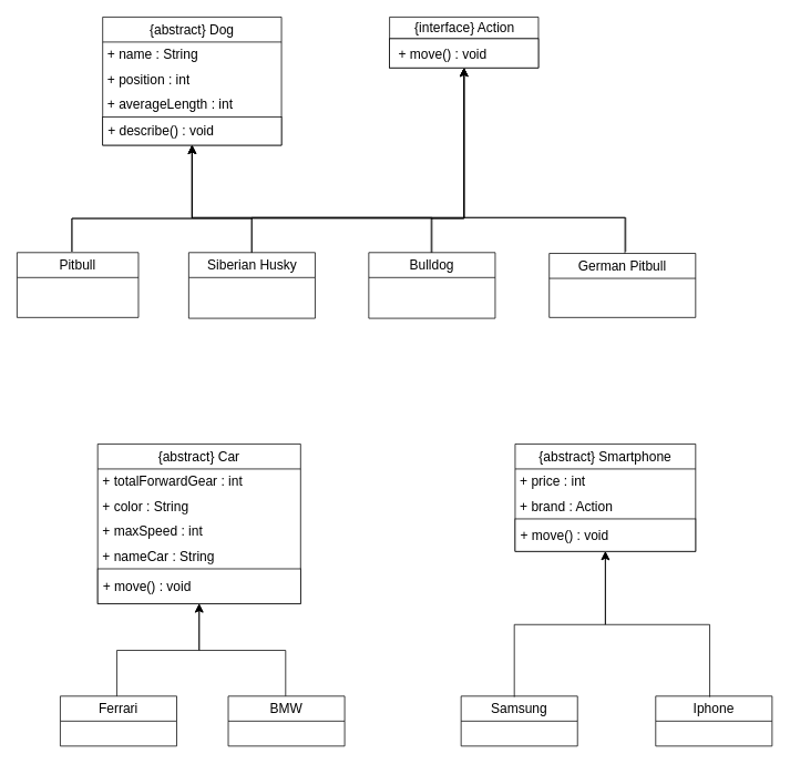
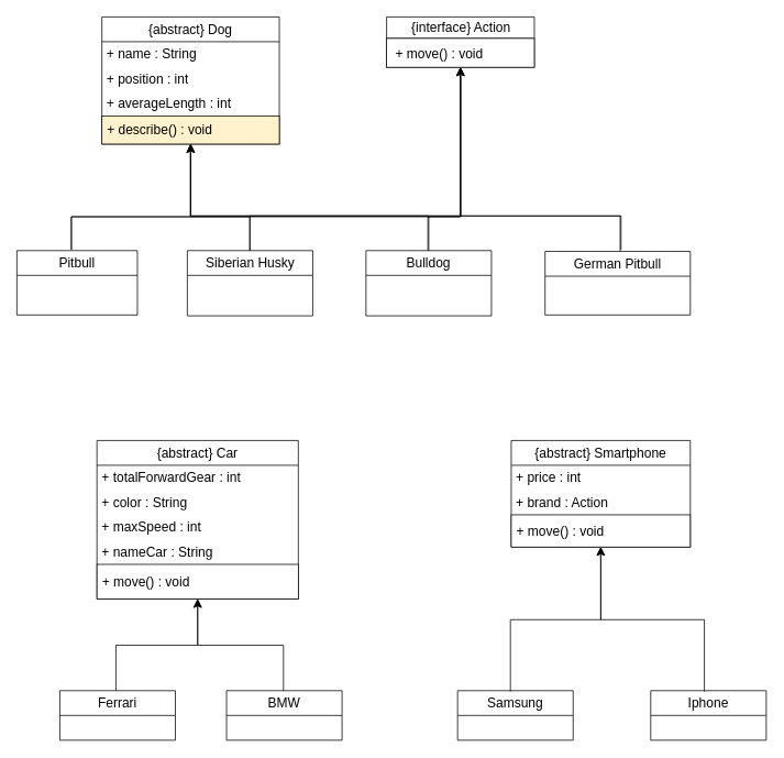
  <mxCell id="0" />
  <mxCell id="1" parent="0" />
  <mxCell id="2" value="{abstract} Dog" style="swimlane;fontStyle=0;childLayout=stackLayout;horizontal=1;startSize=30;horizontalStack=0;resizeParent=1;resizeParentMax=0;resizeLast=0;collapsible=1;marginBottom=0;whiteSpace=wrap;html=1;fontSize=16;" parent="1" vertex="1"><mxGeometry x="123" y="20" width="215" height="154" as="geometry" /></mxCell>
  <mxCell id="3" value="+ name : String" style="text;strokeColor=none;fillColor=none;align=left;verticalAlign=middle;spacingLeft=4;spacingRight=4;overflow=hidden;points=[[0,0.5],[1,0.5]];portConstraint=eastwest;rotatable=0;whiteSpace=wrap;html=1;fontSize=16;" parent="2" vertex="1"><mxGeometry y="30" width="215" height="30" as="geometry" /></mxCell>
  <mxCell id="4" value="+ position : int" style="text;strokeColor=none;fillColor=none;align=left;verticalAlign=middle;spacingLeft=4;spacingRight=4;overflow=hidden;points=[[0,0.5],[1,0.5]];portConstraint=eastwest;rotatable=0;whiteSpace=wrap;html=1;fontSize=16;" parent="2" vertex="1"><mxGeometry y="60" width="215" height="30" as="geometry" /></mxCell>
  <mxCell id="5" value="+ averageLength : int" style="text;strokeColor=none;fillColor=none;align=left;verticalAlign=middle;spacingLeft=4;spacingRight=4;overflow=hidden;points=[[0,0.5],[1,0.5]];portConstraint=eastwest;rotatable=0;whiteSpace=wrap;html=1;fontSize=16;" parent="2" vertex="1"><mxGeometry y="90" width="215" height="30" as="geometry" /></mxCell>
- <mxCell id="6" value="&amp;nbsp;+ describe() : void" style="rounded=0;whiteSpace=wrap;html=1;fontSize=16;align=left;" parent="2" vertex="1"><mxGeometry y="120" width="215" height="34" as="geometry" /></mxCell>
+ <mxCell id="6" value="&amp;nbsp;+ describe() : void" style="rounded=0;whiteSpace=wrap;html=1;fontSize=16;align=left;fillColor=#fff2cc;" parent="2" vertex="1"><mxGeometry y="120" width="215" height="34" as="geometry" /></mxCell>
  <mxCell id="7" value="{interface} Action" style="swimlane;fontStyle=0;childLayout=stackLayout;horizontal=1;startSize=26;fillColor=none;horizontalStack=0;resizeParent=1;resizeParentMax=0;resizeLast=0;collapsible=1;marginBottom=0;html=1;fontSize=16;" parent="1" vertex="1"><mxGeometry x="468" y="20" width="179" height="61" as="geometry" /></mxCell>
  <mxCell id="8" value="&amp;nbsp;&amp;nbsp;+ move() : void" style="rounded=0;whiteSpace=wrap;html=1;fontSize=16;align=left;" parent="7" vertex="1"><mxGeometry y="26" width="179" height="35" as="geometry" /></mxCell>
  <mxCell id="9" value="Pitbull" style="swimlane;fontStyle=0;childLayout=stackLayout;horizontal=1;startSize=30;horizontalStack=0;resizeParent=1;resizeParentMax=0;resizeLast=0;collapsible=1;marginBottom=0;whiteSpace=wrap;html=1;fontSize=16;" parent="1" vertex="1"><mxGeometry x="20" y="303" width="146" height="78" as="geometry" /></mxCell>
  <mxCell id="10" value="Siberian Husky" style="swimlane;fontStyle=0;childLayout=stackLayout;horizontal=1;startSize=30;horizontalStack=0;resizeParent=1;resizeParentMax=0;resizeLast=0;collapsible=1;marginBottom=0;whiteSpace=wrap;html=1;fontSize=16;" parent="1" vertex="1"><mxGeometry x="226.5" y="303" width="152" height="79" as="geometry" /></mxCell>
  <mxCell id="11" value="Bulldog" style="swimlane;fontStyle=0;childLayout=stackLayout;horizontal=1;startSize=30;horizontalStack=0;resizeParent=1;resizeParentMax=0;resizeLast=0;collapsible=1;marginBottom=0;whiteSpace=wrap;html=1;fontSize=16;" parent="1" vertex="1"><mxGeometry x="443" y="303" width="152" height="79" as="geometry" /></mxCell>
  <mxCell id="12" value="German Pitbull" style="swimlane;fontStyle=0;childLayout=stackLayout;horizontal=1;startSize=30;horizontalStack=0;resizeParent=1;resizeParentMax=0;resizeLast=0;collapsible=1;marginBottom=0;whiteSpace=wrap;html=1;fontSize=16;" parent="1" vertex="1"><mxGeometry x="660" y="304" width="176" height="77" as="geometry" /></mxCell>
  <mxCell id="13" value="" style="edgeStyle=elbowEdgeStyle;elbow=vertical;endArrow=classic;html=1;curved=0;rounded=0;endSize=8;startSize=8;fontSize=12;entryX=0.5;entryY=1;entryDx=0;entryDy=0;" parent="1" target="6" edge="1"><mxGeometry width="50" height="50" relative="1" as="geometry"><mxPoint x="86" y="302" as="sourcePoint" /><mxPoint x="136" y="252" as="targetPoint" /><Array as="points"><mxPoint x="144" y="262" /></Array></mxGeometry></mxCell>
  <mxCell id="14" value="" style="edgeStyle=elbowEdgeStyle;elbow=vertical;endArrow=classic;html=1;curved=0;rounded=0;endSize=8;startSize=8;fontSize=12;exitX=0.5;exitY=0;exitDx=0;exitDy=0;entryX=0.5;entryY=1;entryDx=0;entryDy=0;" parent="1" source="10" target="2" edge="1"><mxGeometry width="50" height="50" relative="1" as="geometry"><mxPoint x="297" y="286" as="sourcePoint" /><mxPoint x="347" y="236" as="targetPoint" /><Array as="points"><mxPoint x="312" y="262" /><mxPoint x="272" y="262" /></Array></mxGeometry></mxCell>
  <mxCell id="15" value="" style="edgeStyle=elbowEdgeStyle;elbow=vertical;endArrow=classic;html=1;curved=0;rounded=0;endSize=8;startSize=8;fontSize=12;exitX=0.5;exitY=0;exitDx=0;exitDy=0;entryX=0.5;entryY=1;entryDx=0;entryDy=0;" parent="1" source="11" target="2" edge="1"><mxGeometry width="50" height="50" relative="1" as="geometry"><mxPoint x="523" y="301" as="sourcePoint" /><mxPoint x="573" y="251" as="targetPoint" /><Array as="points"><mxPoint x="264" y="261" /><mxPoint x="286" y="261" /><mxPoint x="377" y="261" /></Array></mxGeometry></mxCell>
  <mxCell id="16" value="" style="edgeStyle=elbowEdgeStyle;elbow=vertical;endArrow=classic;html=1;curved=0;rounded=0;endSize=8;startSize=8;fontSize=12;entryX=0.5;entryY=1;entryDx=0;entryDy=0;" parent="1" target="6" edge="1"><mxGeometry width="50" height="50" relative="1" as="geometry"><mxPoint x="752" y="302" as="sourcePoint" /><mxPoint x="253" y="191" as="targetPoint" /><Array as="points"><mxPoint x="497" y="261" /></Array></mxGeometry></mxCell>
  <mxCell id="17" value="" style="edgeStyle=elbowEdgeStyle;elbow=vertical;endArrow=classic;html=1;curved=0;rounded=0;endSize=8;startSize=8;fontSize=12;entryX=0.5;entryY=1;entryDx=0;entryDy=0;" parent="1" target="7" edge="1"><mxGeometry width="50" height="50" relative="1" as="geometry"><mxPoint x="86" y="302" as="sourcePoint" /><mxPoint x="473" y="111" as="targetPoint" /><Array as="points"><mxPoint x="352" y="262" /></Array></mxGeometry></mxCell>
  <mxCell id="18" value="" style="edgeStyle=elbowEdgeStyle;elbow=vertical;endArrow=classic;html=1;curved=0;rounded=0;endSize=8;startSize=8;fontSize=12;entryX=0.5;entryY=1;entryDx=0;entryDy=0;" parent="1" target="8" edge="1"><mxGeometry width="50" height="50" relative="1" as="geometry"><mxPoint x="302" y="303" as="sourcePoint" /><mxPoint x="352" y="253" as="targetPoint" /><Array as="points"><mxPoint x="432" y="261" /></Array></mxGeometry></mxCell>
  <mxCell id="19" value="" style="edgeStyle=elbowEdgeStyle;elbow=vertical;endArrow=classic;html=1;curved=0;rounded=0;endSize=8;startSize=8;fontSize=12;entryX=0.5;entryY=1;entryDx=0;entryDy=0;" parent="1" target="7" edge="1"><mxGeometry width="50" height="50" relative="1" as="geometry"><mxPoint x="518" y="303" as="sourcePoint" /><mxPoint x="568" y="253" as="targetPoint" /><Array as="points"><mxPoint x="558" y="262" /></Array></mxGeometry></mxCell>
  <mxCell id="20" value="" style="edgeStyle=elbowEdgeStyle;elbow=vertical;endArrow=classic;html=1;curved=0;rounded=0;endSize=8;startSize=8;fontSize=12;entryX=0.5;entryY=1;entryDx=0;entryDy=0;" parent="1" target="7" edge="1"><mxGeometry width="50" height="50" relative="1" as="geometry"><mxPoint x="751" y="304" as="sourcePoint" /><mxPoint x="801" y="254" as="targetPoint" /><Array as="points"><mxPoint x="660" y="261" /></Array></mxGeometry></mxCell>
  <mxCell id="21" value="{abstract} Car" style="swimlane;fontStyle=0;childLayout=stackLayout;horizontal=1;startSize=30;horizontalStack=0;resizeParent=1;resizeParentMax=0;resizeLast=0;collapsible=1;marginBottom=0;whiteSpace=wrap;html=1;fontSize=16;" parent="1" vertex="1"><mxGeometry x="117" y="533" width="244" height="192" as="geometry" /></mxCell>
  <mxCell id="22" value="+ totalForwardGear : int" style="text;strokeColor=none;fillColor=none;align=left;verticalAlign=middle;spacingLeft=4;spacingRight=4;overflow=hidden;points=[[0,0.5],[1,0.5]];portConstraint=eastwest;rotatable=0;whiteSpace=wrap;html=1;fontSize=16;" parent="21" vertex="1"><mxGeometry y="30" width="244" height="30" as="geometry" /></mxCell>
  <mxCell id="23" value="+ color : String" style="text;strokeColor=none;fillColor=none;align=left;verticalAlign=middle;spacingLeft=4;spacingRight=4;overflow=hidden;points=[[0,0.5],[1,0.5]];portConstraint=eastwest;rotatable=0;whiteSpace=wrap;html=1;fontSize=16;" parent="21" vertex="1"><mxGeometry y="60" width="244" height="30" as="geometry" /></mxCell>
  <mxCell id="24" value="+ maxSpeed : int" style="text;strokeColor=none;fillColor=none;align=left;verticalAlign=middle;spacingLeft=4;spacingRight=4;overflow=hidden;points=[[0,0.5],[1,0.5]];portConstraint=eastwest;rotatable=0;whiteSpace=wrap;html=1;fontSize=16;" parent="21" vertex="1"><mxGeometry y="90" width="244" height="30" as="geometry" /></mxCell>
  <mxCell id="25" value="+ nameCar : String" style="text;strokeColor=none;fillColor=none;align=left;verticalAlign=middle;spacingLeft=4;spacingRight=4;overflow=hidden;points=[[0,0.5],[1,0.5]];portConstraint=eastwest;rotatable=0;whiteSpace=wrap;html=1;fontSize=16;" parent="21" vertex="1"><mxGeometry y="120" width="244" height="30" as="geometry" /></mxCell>
  <mxCell id="26" value="&amp;nbsp;+ move() : void" style="rounded=0;whiteSpace=wrap;html=1;fontSize=16;align=left;" parent="21" vertex="1"><mxGeometry y="150" width="244" height="42" as="geometry" /></mxCell>
  <mxCell id="27" value="{abstract} Smartphone" style="swimlane;fontStyle=0;childLayout=stackLayout;horizontal=1;startSize=30;horizontalStack=0;resizeParent=1;resizeParentMax=0;resizeLast=0;collapsible=1;marginBottom=0;whiteSpace=wrap;html=1;fontSize=16;" parent="1" vertex="1"><mxGeometry x="619" y="533" width="217" height="129" as="geometry" /></mxCell>
  <mxCell id="28" value="+ price : int" style="text;strokeColor=none;fillColor=none;align=left;verticalAlign=middle;spacingLeft=4;spacingRight=4;overflow=hidden;points=[[0,0.5],[1,0.5]];portConstraint=eastwest;rotatable=0;whiteSpace=wrap;html=1;fontSize=16;" parent="27" vertex="1"><mxGeometry y="30" width="217" height="30" as="geometry" /></mxCell>
  <mxCell id="29" value="+ brand : Action" style="text;strokeColor=none;fillColor=none;align=left;verticalAlign=middle;spacingLeft=4;spacingRight=4;overflow=hidden;points=[[0,0.5],[1,0.5]];portConstraint=eastwest;rotatable=0;whiteSpace=wrap;html=1;fontSize=16;" parent="27" vertex="1"><mxGeometry y="60" width="217" height="30" as="geometry" /></mxCell>
  <mxCell id="30" value="&amp;nbsp;+ move() : void" style="rounded=0;whiteSpace=wrap;html=1;fontSize=16;align=left;" parent="27" vertex="1"><mxGeometry y="90" width="217" height="39" as="geometry" /></mxCell>
  <mxCell id="31" value="Ferrari" style="swimlane;fontStyle=0;childLayout=stackLayout;horizontal=1;startSize=30;horizontalStack=0;resizeParent=1;resizeParentMax=0;resizeLast=0;collapsible=1;marginBottom=0;whiteSpace=wrap;html=1;fontSize=16;" parent="1" vertex="1"><mxGeometry x="72" y="836" width="140" height="60" as="geometry" /></mxCell>
  <mxCell id="32" value="BMW" style="swimlane;fontStyle=0;childLayout=stackLayout;horizontal=1;startSize=30;horizontalStack=0;resizeParent=1;resizeParentMax=0;resizeLast=0;collapsible=1;marginBottom=0;whiteSpace=wrap;html=1;fontSize=16;" parent="1" vertex="1"><mxGeometry x="274" y="836" width="140" height="60" as="geometry" /></mxCell>
  <mxCell id="33" value="Samsung" style="swimlane;fontStyle=0;childLayout=stackLayout;horizontal=1;startSize=30;horizontalStack=0;resizeParent=1;resizeParentMax=0;resizeLast=0;collapsible=1;marginBottom=0;whiteSpace=wrap;html=1;fontSize=16;" parent="1" vertex="1"><mxGeometry x="554" y="836" width="140" height="60" as="geometry" /></mxCell>
  <mxCell id="34" value="Iphone" style="swimlane;fontStyle=0;childLayout=stackLayout;horizontal=1;startSize=30;horizontalStack=0;resizeParent=1;resizeParentMax=0;resizeLast=0;collapsible=1;marginBottom=0;whiteSpace=wrap;html=1;fontSize=16;" parent="1" vertex="1"><mxGeometry x="788" y="836" width="140" height="60" as="geometry" /></mxCell>
  <mxCell id="35" value="" style="edgeStyle=elbowEdgeStyle;elbow=vertical;endArrow=classic;html=1;curved=0;rounded=0;endSize=8;startSize=8;fontSize=12;entryX=0.5;entryY=1;entryDx=0;entryDy=0;" parent="1" target="30" edge="1"><mxGeometry width="50" height="50" relative="1" as="geometry"><mxPoint x="618" y="837" as="sourcePoint" /><mxPoint x="668" y="787" as="targetPoint" /></mxGeometry></mxCell>
  <mxCell id="36" value="" style="edgeStyle=elbowEdgeStyle;elbow=vertical;endArrow=classic;html=1;curved=0;rounded=0;endSize=8;startSize=8;fontSize=12;entryX=0.5;entryY=1;entryDx=0;entryDy=0;" parent="1" target="27" edge="1"><mxGeometry width="50" height="50" relative="1" as="geometry"><mxPoint x="853" y="837" as="sourcePoint" /><mxPoint x="903" y="787" as="targetPoint" /></mxGeometry></mxCell>
  <mxCell id="37" value="" style="edgeStyle=elbowEdgeStyle;elbow=vertical;endArrow=classic;html=1;curved=0;rounded=0;endSize=8;startSize=8;fontSize=12;entryX=0.5;entryY=1;entryDx=0;entryDy=0;" parent="1" target="26" edge="1"><mxGeometry width="50" height="50" relative="1" as="geometry"><mxPoint x="140" y="836" as="sourcePoint" /><mxPoint x="190" y="786" as="targetPoint" /></mxGeometry></mxCell>
  <mxCell id="38" value="" style="edgeStyle=elbowEdgeStyle;elbow=vertical;endArrow=classic;html=1;curved=0;rounded=0;endSize=8;startSize=8;fontSize=12;entryX=0.5;entryY=1;entryDx=0;entryDy=0;" parent="1" target="26" edge="1"><mxGeometry width="50" height="50" relative="1" as="geometry"><mxPoint x="343" y="836" as="sourcePoint" /><mxPoint x="393" y="786" as="targetPoint" /></mxGeometry></mxCell>
